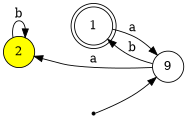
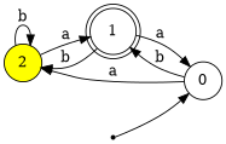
  digraph {
    fontname="DejaVu Serif"
    rankdir=LR
    splines=true
    node [fontname="DejaVu Serif" shape=circle]
    edge [fontname="DejaVu Serif"]
    2 [fillcolor=yellow style=filled]
    1 [shape=doublecircle]
-   0 [label=9]
+   0
    init [shape=point]
    2 -> 2 [label=b]
+   2 -> 1 [label=a]
+   1 -> 2 [label=b]
    1 -> 0 [label=a]
    0 -> 2 [label=a]
    0 -> 1 [label=b]
    init -> 0
  }
